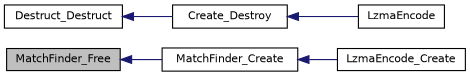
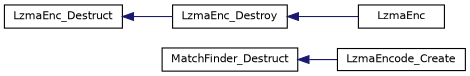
  digraph {
    rankdir=LR
    node [color=black fillcolor=white fontname=Helvetica fontsize=10 shape=record style=filled]
    edge [color=midnightblue dir=back fontname=Helvetica fontsize=10 labelfontname=Helvetica labelfontsize=10 style=solid]
-   n1 [fillcolor=grey75 fontcolor=black height=0.2 label=MatchFinder_Free width=0.4]
-   n2 [height=0.2 label=MatchFinder_Create width=0.4]
+   n2 [height=0.2 label=MatchFinder_Destruct width=0.4]
    n3 [height=0.2 label=LzmaEncode_Create width=0.4]
-   n4 [height=0.2 label=Destruct_Destruct width=0.4]
-   n5 [height=0.2 label=Create_Destroy width=0.4]
-   n6 [height=0.2 label=LzmaEncode width=0.4]
-   n1 -> n2
+   n4 [height=0.2 label=LzmaEnc_Destruct width=0.4]
+   n5 [height=0.2 label=LzmaEnc_Destroy width=0.4]
+   n6 [height=0.2 label=LzmaEnc width=0.4]
    n2 -> n3
    n4 -> n5
    n5 -> n6
  }
